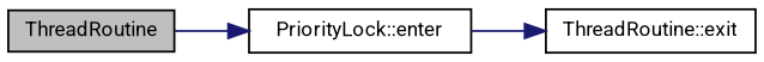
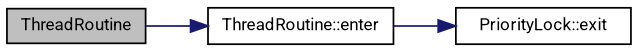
  digraph {
    fontname=Roboto
    rankdir=LR
    node [color=black fillcolor=white fontname=Roboto fontsize=10 shape=record style=filled]
    edge [color=midnightblue fontname=Roboto fontsize=10 labelfontname=Helvetica labelfontsize=10 style=solid]
    n1 [fillcolor=grey75 fontcolor=black height=0.2 label=ThreadRoutine width=0.4]
-   n2 [height=0.2 label="PriorityLock::enter" width=0.4]
-   n3 [height=0.2 label="ThreadRoutine::exit" width=0.4]
+   n2 [height=0.2 label="ThreadRoutine::enter" width=0.4]
+   n3 [height=0.2 label="PriorityLock::exit" width=0.4]
    n1 -> n2
    n2 -> n3
  }
